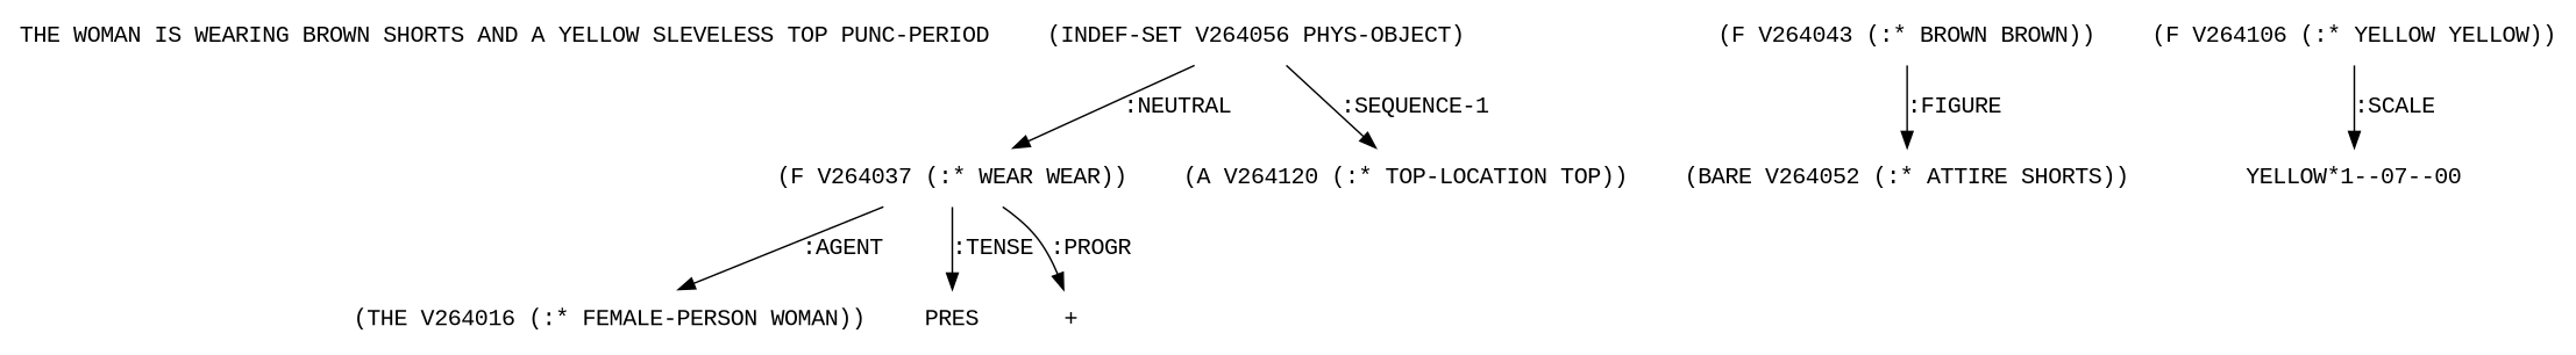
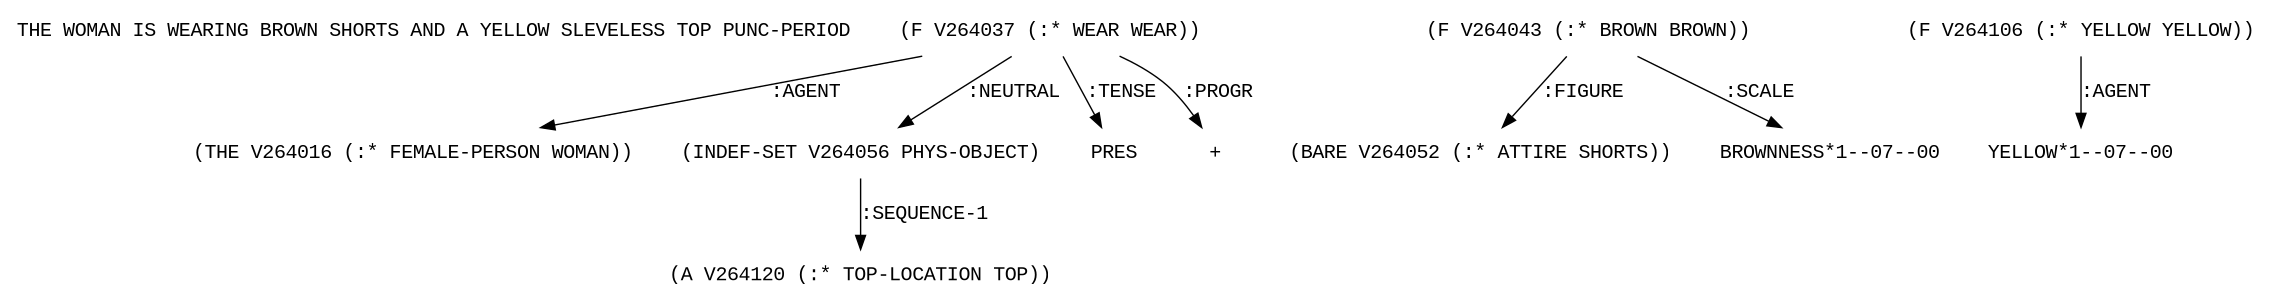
  digraph {
    fontname="Liberation Mono"
    node [fontname="Liberation Mono" shape=none]
    edge [fontname="Liberation Mono"]
    "THE WOMAN IS WEARING BROWN SHORTS AND A YELLOW SLEVELESS TOP PUNC-PERIOD"
    n2 [label="(F V264037 (:* WEAR WEAR))"]
    n3 [label="(THE V264016 (:* FEMALE-PERSON WOMAN))"]
    n4 [label="(INDEF-SET V264056 PHYS-OBJECT)"]
    n5 [label=PRES]
    n6 [label="+"]
    n7 [label="(A V264120 (:* TOP-LOCATION TOP))"]
    n8 [label="(BARE V264052 (:* ATTIRE SHORTS))"]
    n9 [label="(F V264043 (:* BROWN BROWN))"]
+   n10 [label="BROWNNESS*1--07--00"]
    n11 [label="(F V264106 (:* YELLOW YELLOW))"]
    n12 [label="YELLOW*1--07--00"]
    n2 -> n3 [label=":AGENT"]
-   n4 -> n2 [label=":NEUTRAL"]
+   n2 -> n4 [label=":NEUTRAL"]
    n2 -> n5 [label=":TENSE"]
    n2 -> n6 [label=":PROGR"]
    n4 -> n7 [label=":SEQUENCE-1"]
    n9 -> n8 [label=":FIGURE"]
-   n11 -> n12 [label=":SCALE"]
+   n9 -> n10 [label=":SCALE"]
+   n11 -> n12 [label=":AGENT"]
  }
